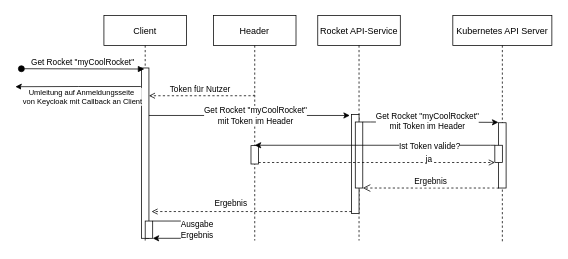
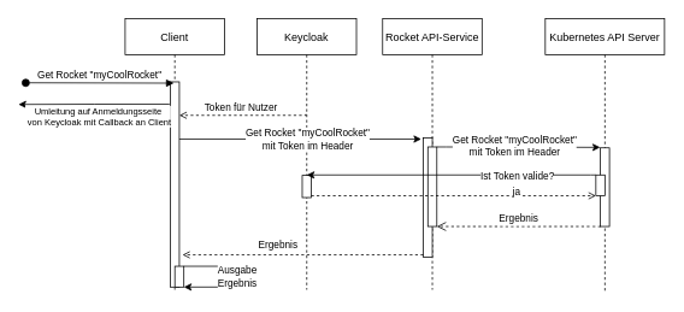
  <mxCell id="0" />
  <mxCell id="1" parent="0" />
  <mxCell id="2" value="Rocket API-Service" style="shape=umlLifeline;perimeter=lifelinePerimeter;container=1;collapsible=0;recursiveResize=0;rounded=0;shadow=0;strokeWidth=1;" parent="1" vertex="1"><mxGeometry x="423" y="20" width="110" height="300" as="geometry" /></mxCell>
  <mxCell id="3" value="" style="points=[];perimeter=orthogonalPerimeter;rounded=0;shadow=0;strokeWidth=1;" parent="2" vertex="1"><mxGeometry x="45" y="132" width="10" height="132" as="geometry" /></mxCell>
  <mxCell id="4" value="" style="rounded=0;whiteSpace=wrap;html=1;direction=south;" vertex="1" parent="2"><mxGeometry x="50" y="142" width="10" height="88" as="geometry" /></mxCell>
  <mxCell id="5" value="Kubernetes API Server" style="shape=umlLifeline;perimeter=lifelinePerimeter;container=1;collapsible=0;recursiveResize=0;rounded=0;shadow=0;strokeWidth=1;" parent="1" vertex="1"><mxGeometry x="603" y="20" width="132" height="303" as="geometry" /></mxCell>
  <mxCell id="6" value="" style="points=[];perimeter=orthogonalPerimeter;rounded=0;shadow=0;strokeWidth=1;" parent="5" vertex="1"><mxGeometry x="61" y="143" width="10" height="87" as="geometry" /></mxCell>
  <mxCell id="7" value="" style="rounded=0;whiteSpace=wrap;html=1;direction=south;" vertex="1" parent="5"><mxGeometry x="56" y="173" width="10" height="23" as="geometry" /></mxCell>
  <mxCell id="8" value="Ergebnis" style="verticalAlign=bottom;endArrow=open;dashed=1;endSize=8;exitX=-0.008;exitY=1.004;shadow=0;strokeWidth=1;entryX=1;entryY=0;entryDx=0;entryDy=0;exitDx=0;exitDy=0;exitPerimeter=0;" parent="1" source="6" target="4" edge="1"><mxGeometry relative="1" as="geometry"><mxPoint x="383" y="176" as="targetPoint" /><Array as="points"><mxPoint x="662" y="250" /></Array></mxGeometry></mxCell>
  <mxCell id="9" value="Client" style="shape=umlLifeline;perimeter=lifelinePerimeter;container=1;collapsible=0;recursiveResize=0;rounded=0;shadow=0;strokeWidth=1;" vertex="1" parent="1"><mxGeometry x="138" y="20" width="110" height="300" as="geometry" /></mxCell>
  <mxCell id="10" value="" style="rounded=0;whiteSpace=wrap;html=1;direction=south;" vertex="1" parent="9"><mxGeometry x="50" y="70" width="10" height="227" as="geometry" /></mxCell>
  <mxCell id="11" value="" style="rounded=0;whiteSpace=wrap;html=1;direction=south;" vertex="1" parent="9"><mxGeometry x="55" y="274" width="10" height="23" as="geometry" /></mxCell>
  <mxCell id="12" value="Ausgabe &lt;br&gt;Ergebnis" style="edgeStyle=orthogonalEdgeStyle;rounded=0;orthogonalLoop=1;jettySize=auto;html=1;exitX=0;exitY=0;exitDx=0;exitDy=0;entryX=1;entryY=0;entryDx=0;entryDy=0;fontSize=11;" edge="1" parent="9" source="11" target="11"><mxGeometry relative="1" as="geometry"><Array as="points"><mxPoint x="124" y="274" /><mxPoint x="124" y="297" /></Array></mxGeometry></mxCell>
  <mxCell id="13" value="Get Rocket &quot;myCoolRocket&quot;" style="verticalAlign=bottom;startArrow=oval;endArrow=block;startSize=8;shadow=0;strokeWidth=1;entryX=0.49;entryY=0.238;entryDx=0;entryDy=0;entryPerimeter=0;" edge="1" parent="1" target="9"><mxGeometry relative="1" as="geometry"><mxPoint x="28" y="91" as="sourcePoint" /><mxPoint x="133" y="90" as="targetPoint" /></mxGeometry></mxCell>
- <mxCell id="14" value="Header" style="shape=umlLifeline;perimeter=lifelinePerimeter;container=1;collapsible=0;recursiveResize=0;rounded=0;shadow=0;strokeWidth=1;" vertex="1" parent="1"><mxGeometry x="284" y="20" width="110" height="300" as="geometry" /></mxCell>
+ <mxCell id="14" value="Keycloak" style="shape=umlLifeline;perimeter=lifelinePerimeter;container=1;collapsible=0;recursiveResize=0;rounded=0;shadow=0;strokeWidth=1;" vertex="1" parent="1"><mxGeometry x="284" y="20" width="110" height="300" as="geometry" /></mxCell>
  <mxCell id="15" value="" style="rounded=0;whiteSpace=wrap;html=1;direction=south;" vertex="1" parent="14"><mxGeometry x="50" y="173.5" width="10" height="24.5" as="geometry" /></mxCell>
  <mxCell id="16" style="edgeStyle=orthogonalEdgeStyle;rounded=0;orthogonalLoop=1;jettySize=auto;html=1;dashed=1;exitX=0.492;exitY=0.352;exitDx=0;exitDy=0;exitPerimeter=0;endArrow=open;endFill=0;" edge="1" parent="1" source="14" target="10"><mxGeometry relative="1" as="geometry"><mxPoint x="332" y="126" as="sourcePoint" /><Array as="points"><mxPoint x="338" y="127" /></Array></mxGeometry></mxCell>
  <mxCell id="17" value="Token für Nutzer" style="edgeLabel;html=1;align=center;verticalAlign=middle;resizable=0;points=[];fontSize=11;" vertex="1" connectable="0" parent="16"><mxGeometry x="0.206" y="1" relative="1" as="geometry"><mxPoint x="11" y="-11" as="offset" /></mxGeometry></mxCell>
  <mxCell id="18" style="edgeStyle=orthogonalEdgeStyle;rounded=0;orthogonalLoop=1;jettySize=auto;html=1;exitX=0.109;exitY=1.081;exitDx=0;exitDy=0;exitPerimeter=0;" edge="1" parent="1" source="10"><mxGeometry relative="1" as="geometry"><mxPoint x="20" y="115" as="targetPoint" /></mxGeometry></mxCell>
  <mxCell id="19" value="Umleitung auf Anmeldungsseite&lt;br style=&quot;font-size: 10px&quot;&gt;&amp;nbsp;von Keycloak mit Callback an Client" style="edgeLabel;html=1;align=center;verticalAlign=middle;resizable=0;points=[];fontSize=10;" vertex="1" connectable="0" parent="18"><mxGeometry x="0.367" y="1" relative="1" as="geometry"><mxPoint x="35" y="11" as="offset" /></mxGeometry></mxCell>
  <mxCell id="20" style="edgeStyle=orthogonalEdgeStyle;rounded=0;orthogonalLoop=1;jettySize=auto;html=1;entryX=-0.224;entryY=0.01;entryDx=0;entryDy=0;entryPerimeter=0;fontSize=10;" edge="1" parent="1" source="10" target="3"><mxGeometry relative="1" as="geometry"><Array as="points"><mxPoint x="333" y="153" /></Array></mxGeometry></mxCell>
  <mxCell id="21" value="Get Rocket &quot;myCoolRocket&quot; &lt;br style=&quot;font-size: 11px;&quot;&gt;mit Token im Header" style="edgeLabel;html=1;align=center;verticalAlign=middle;resizable=0;points=[];fontSize=11;" vertex="1" connectable="0" parent="20"><mxGeometry x="-0.247" y="-1" relative="1" as="geometry"><mxPoint x="40" y="-1" as="offset" /></mxGeometry></mxCell>
  <mxCell id="22" style="edgeStyle=orthogonalEdgeStyle;rounded=0;orthogonalLoop=1;jettySize=auto;html=1;fontSize=10;exitX=0;exitY=0;exitDx=0;exitDy=0;entryX=-0.024;entryY=-0.006;entryDx=0;entryDy=0;entryPerimeter=0;" edge="1" parent="1" source="4" target="6"><mxGeometry relative="1" as="geometry"><mxPoint x="658" y="163" as="targetPoint" /><Array as="points"><mxPoint x="493" y="162" /></Array></mxGeometry></mxCell>
  <mxCell id="23" value="Get Rocket &quot;myCoolRocket&quot;&lt;br style=&quot;font-size: 11px;&quot;&gt;mit Token im Header" style="edgeLabel;html=1;align=center;verticalAlign=middle;resizable=0;points=[];fontSize=11;" vertex="1" connectable="0" parent="22"><mxGeometry x="-0.292" relative="1" as="geometry"><mxPoint x="22" y="-2" as="offset" /></mxGeometry></mxCell>
  <mxCell id="24" style="edgeStyle=orthogonalEdgeStyle;rounded=0;orthogonalLoop=1;jettySize=auto;html=1;fontSize=10;exitX=0;exitY=1;exitDx=0;exitDy=0;" edge="1" parent="1" source="7"><mxGeometry relative="1" as="geometry"><mxPoint x="339" y="193" as="targetPoint" /><Array as="points"><mxPoint x="653" y="193" /></Array></mxGeometry></mxCell>
  <mxCell id="25" value="Ist Token valide?" style="edgeLabel;html=1;align=center;verticalAlign=middle;resizable=0;points=[];fontSize=11;" vertex="1" connectable="0" parent="24"><mxGeometry x="-0.299" y="2" relative="1" as="geometry"><mxPoint x="24" y="-1" as="offset" /></mxGeometry></mxCell>
  <mxCell id="26" style="edgeStyle=orthogonalEdgeStyle;rounded=0;orthogonalLoop=1;jettySize=auto;html=1;entryX=1;entryY=1;entryDx=0;entryDy=0;fontSize=10;dashed=1;endArrow=open;endFill=0;" edge="1" parent="1" target="7"><mxGeometry relative="1" as="geometry"><mxPoint x="344" y="215.4" as="sourcePoint" /><mxPoint x="651.33" y="215.379" as="targetPoint" /><Array as="points"><mxPoint x="659" y="215" /></Array></mxGeometry></mxCell>
  <mxCell id="27" value="ja" style="edgeLabel;html=1;align=center;verticalAlign=middle;resizable=0;points=[];fontSize=11;" vertex="1" connectable="0" parent="26"><mxGeometry x="-0.362" y="-1" relative="1" as="geometry"><mxPoint x="126" y="-6" as="offset" /></mxGeometry></mxCell>
  <mxCell id="28" style="edgeStyle=orthogonalEdgeStyle;rounded=0;orthogonalLoop=1;jettySize=auto;html=1;entryX=0.843;entryY=-0.348;entryDx=0;entryDy=0;entryPerimeter=0;dashed=1;fontSize=10;endArrow=open;endFill=0;" edge="1" parent="1" source="3" target="10"><mxGeometry relative="1" as="geometry"><Array as="points"><mxPoint x="473" y="281" /><mxPoint x="333" y="281" /></Array></mxGeometry></mxCell>
  <mxCell id="29" value="Ergebnis" style="edgeLabel;html=1;align=center;verticalAlign=middle;resizable=0;points=[];fontSize=11;" vertex="1" connectable="0" parent="28"><mxGeometry x="-0.533" y="-1" relative="1" as="geometry"><mxPoint x="-100" y="-10" as="offset" /></mxGeometry></mxCell>
